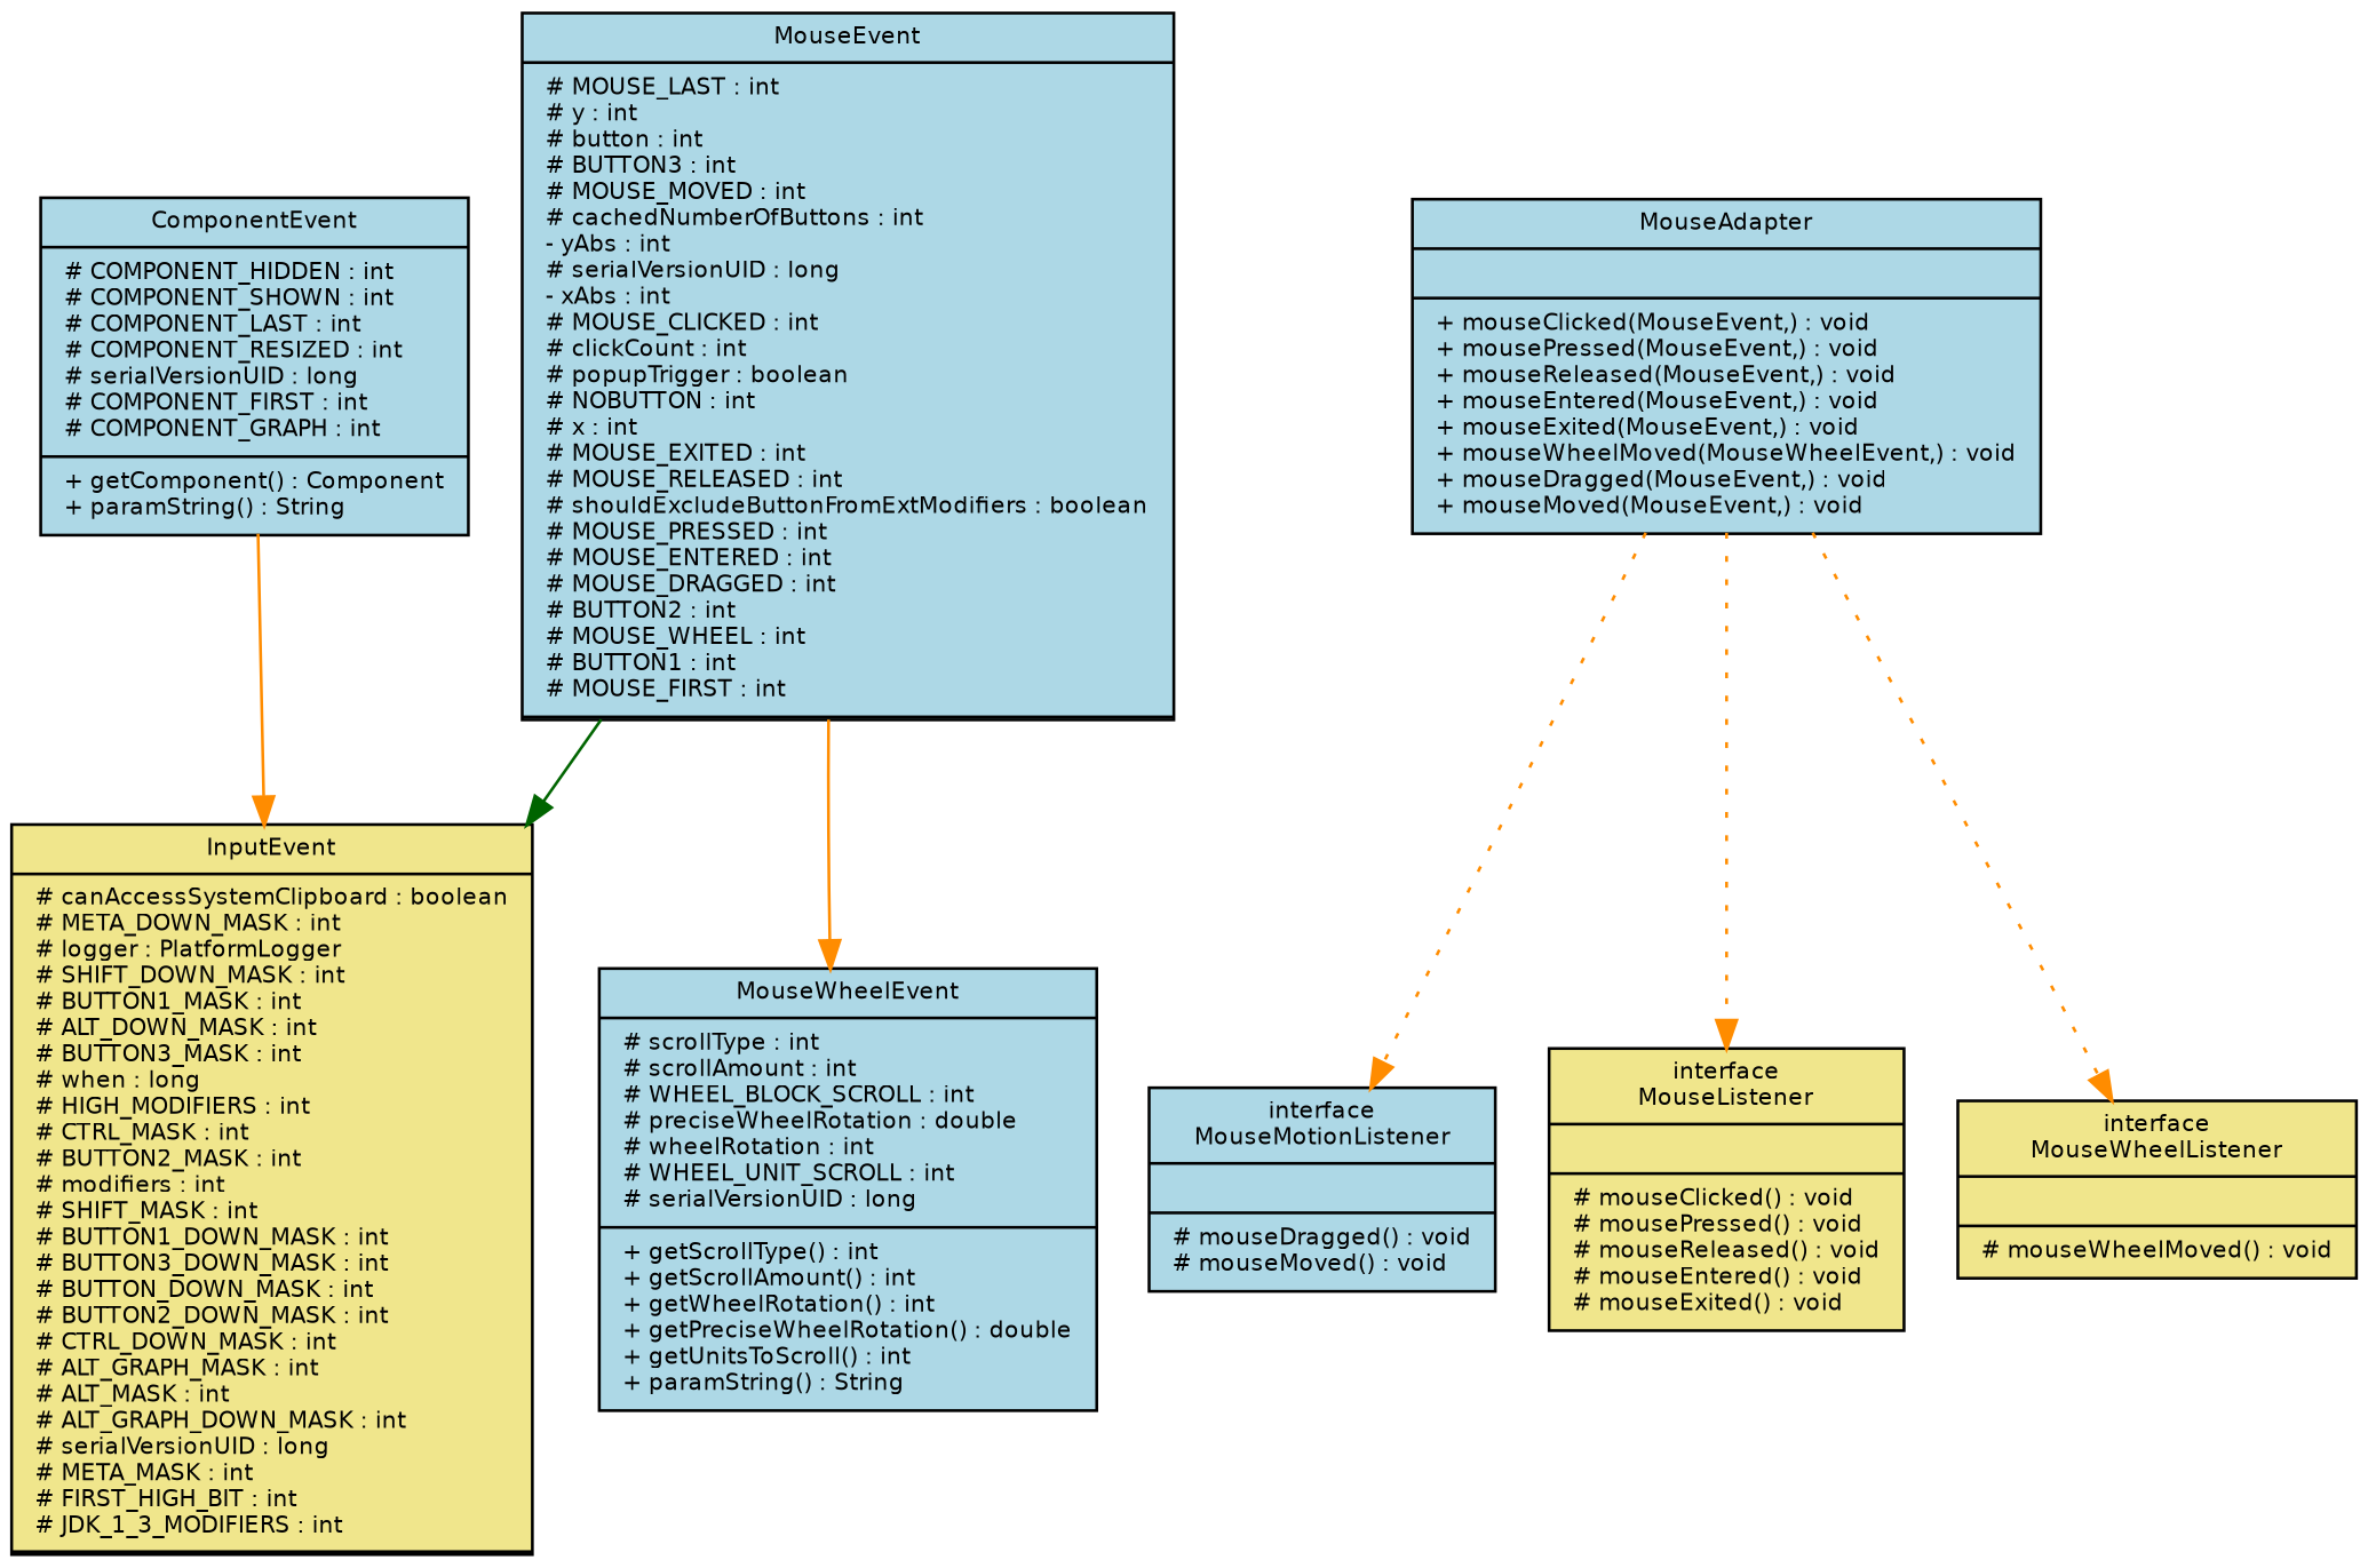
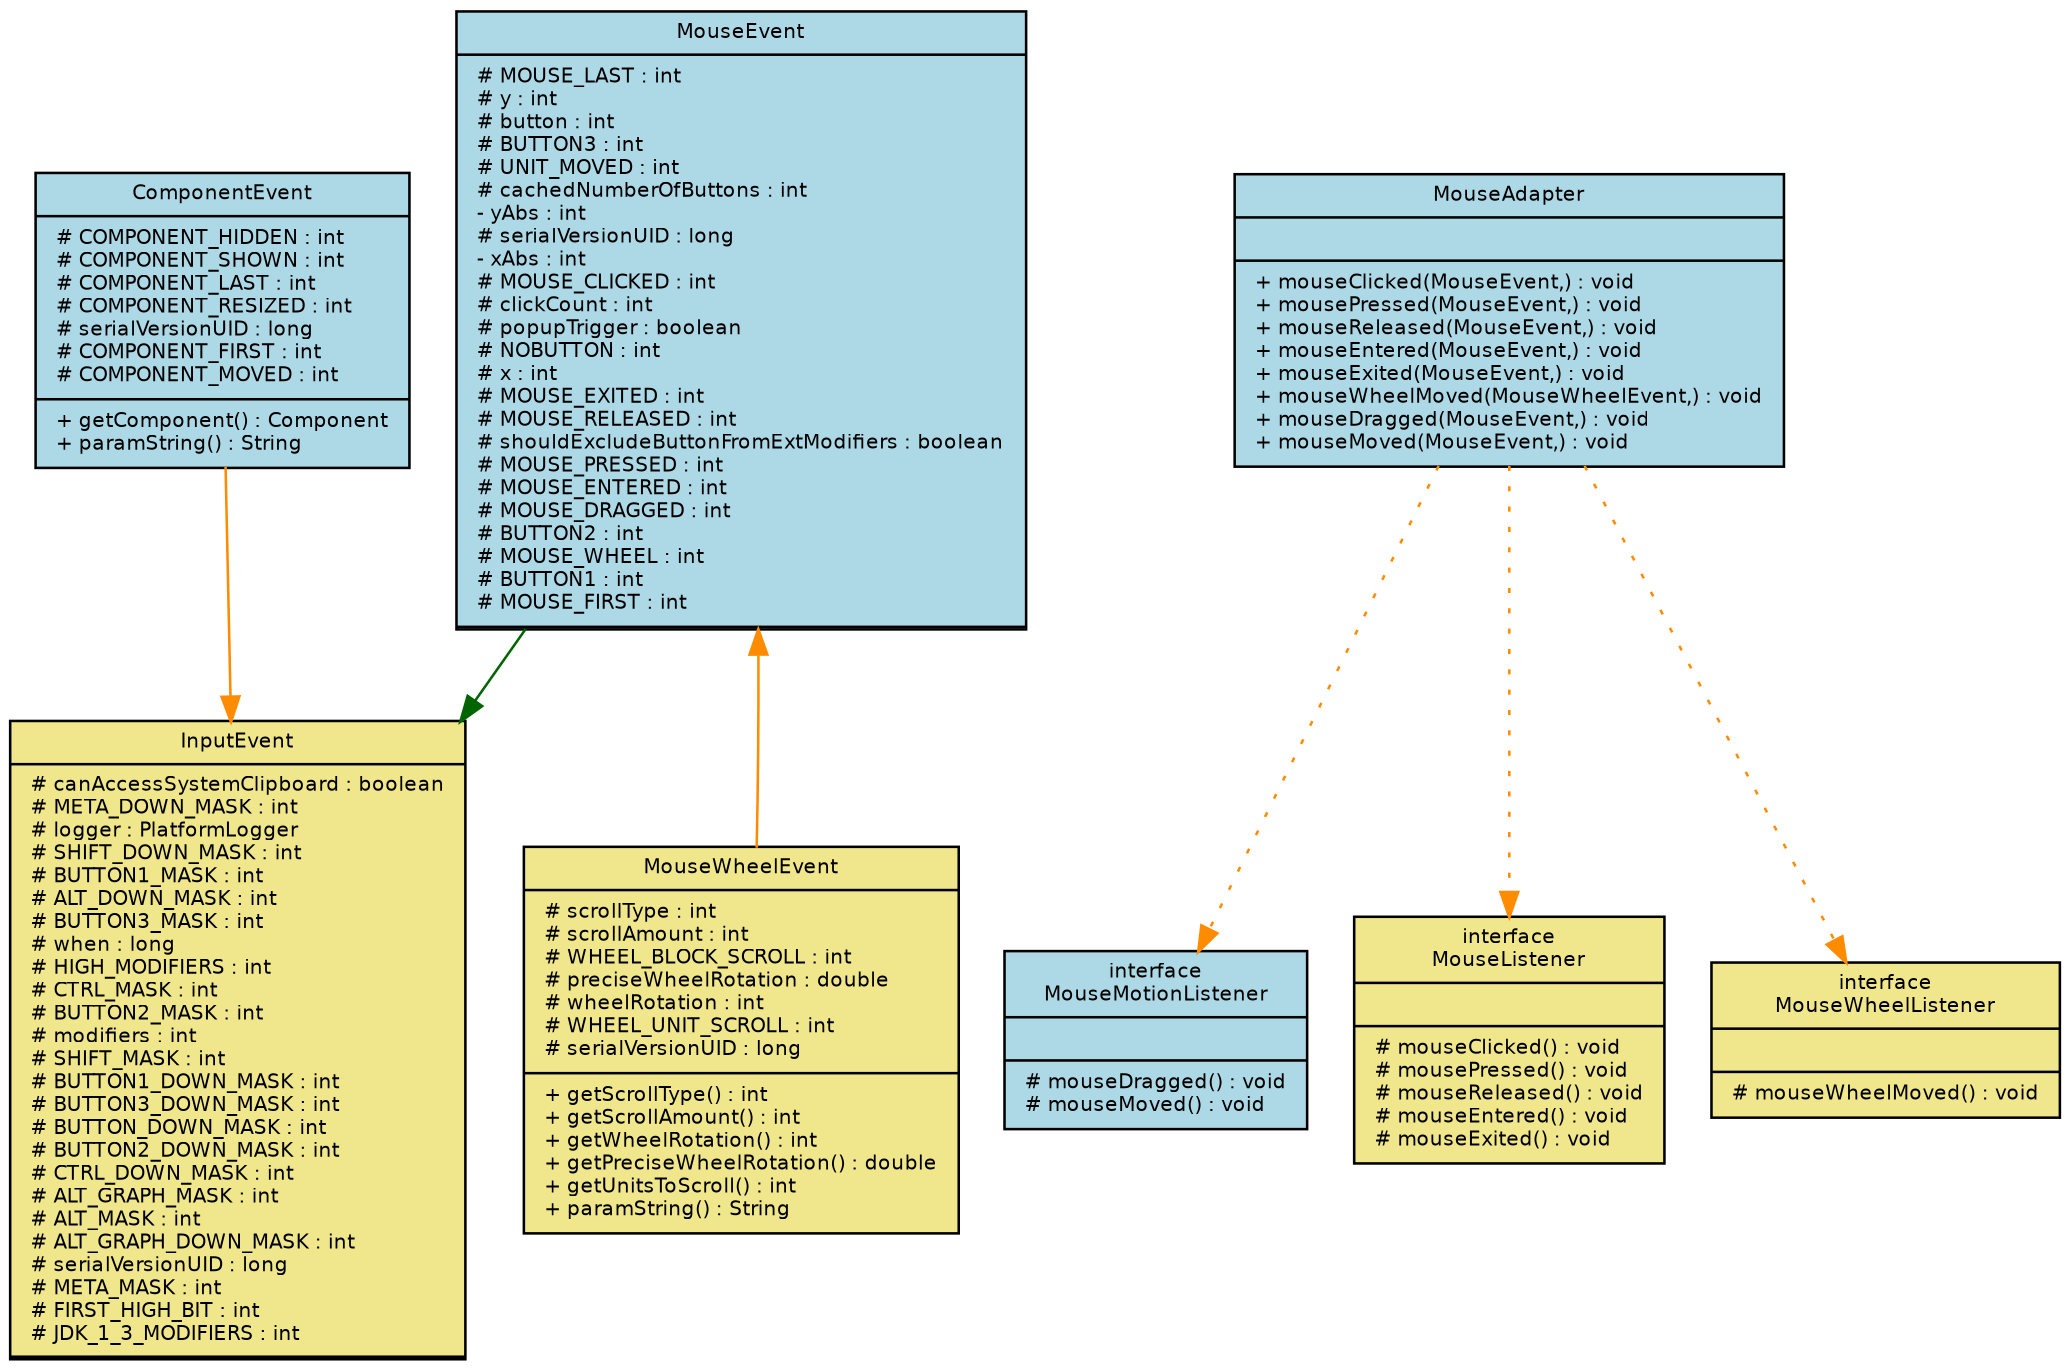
  digraph {
    fontname="Bitstream Vera Sans"
    fontsize=8
    node [fillcolor=lightblue fontname="Bitstream Vera Sans" fontsize=8 shape=record style=filled]
    edge [color=darkorange fontname="Bitstream Vera Sans" fontsize=8]
-   n1 [label="{MouseEvent|# MOUSE_LAST : int\l# y : int\l# button : int\l# BUTTON3 : int\l# MOUSE_MOVED : int\l# cachedNumberOfButtons : int\l- yAbs : int\l# serialVersionUID : long\l- xAbs : int\l# MOUSE_CLICKED : int\l# clickCount : int\l# popupTrigger : boolean\l# NOBUTTON : int\l# x : int\l# MOUSE_EXITED : int\l# MOUSE_RELEASED : int\l# shouldExcludeButtonFromExtModifiers : boolean\l# MOUSE_PRESSED : int\l# MOUSE_ENTERED : int\l# MOUSE_DRAGGED : int\l# BUTTON2 : int\l# MOUSE_WHEEL : int\l# BUTTON1 : int\l# MOUSE_FIRST : int\l|# initIDs() : void\l+ getLocationOnScreen() : Point\l+ getXOnScreen() : int\l+ getYOnScreen() : int\l+ getModifiersEx() : int\l+ getX() : int\l+ getY() : int\l+ getPoint() : Point\l# translatePoint(int,int,) : void\l+ getClickCount() : int\l+ getButton() : int\l+ isPopupTrigger() : boolean\l# getMouseModifiersText(int,) : String\l+ paramString() : String\l- setNewModifiers() : void\l- setOldModifiers() : void\l- readObject(ObjectInputStream,) : void\l# <clinit>() : void\l}"]
+   n1 [label="{MouseEvent|# MOUSE_LAST : int\l# y : int\l# button : int\l# BUTTON3 : int\l# UNIT_MOVED : int\l# cachedNumberOfButtons : int\l- yAbs : int\l# serialVersionUID : long\l- xAbs : int\l# MOUSE_CLICKED : int\l# clickCount : int\l# popupTrigger : boolean\l# NOBUTTON : int\l# x : int\l# MOUSE_EXITED : int\l# MOUSE_RELEASED : int\l# shouldExcludeButtonFromExtModifiers : boolean\l# MOUSE_PRESSED : int\l# MOUSE_ENTERED : int\l# MOUSE_DRAGGED : int\l# BUTTON2 : int\l# MOUSE_WHEEL : int\l# BUTTON1 : int\l# MOUSE_FIRST : int\l|# initIDs() : void\l+ getLocationOnScreen() : Point\l+ getXOnScreen() : int\l+ getYOnScreen() : int\l+ getModifiersEx() : int\l+ getX() : int\l+ getY() : int\l+ getPoint() : Point\l# translatePoint(int,int,) : void\l+ getClickCount() : int\l+ getButton() : int\l+ isPopupTrigger() : boolean\l# getMouseModifiersText(int,) : String\l+ paramString() : String\l- setNewModifiers() : void\l- setOldModifiers() : void\l- readObject(ObjectInputStream,) : void\l# <clinit>() : void\l}"]
    n2 [fillcolor=khaki label="{InputEvent|# canAccessSystemClipboard : boolean\l# META_DOWN_MASK : int\l# logger : PlatformLogger\l# SHIFT_DOWN_MASK : int\l# BUTTON1_MASK : int\l# ALT_DOWN_MASK : int\l# BUTTON3_MASK : int\l# when : long\l# HIGH_MODIFIERS : int\l# CTRL_MASK : int\l# BUTTON2_MASK : int\l# modifiers : int\l# SHIFT_MASK : int\l# BUTTON1_DOWN_MASK : int\l# BUTTON3_DOWN_MASK : int\l# BUTTON_DOWN_MASK : int\l# BUTTON2_DOWN_MASK : int\l# CTRL_DOWN_MASK : int\l# ALT_GRAPH_MASK : int\l# ALT_MASK : int\l# ALT_GRAPH_DOWN_MASK : int\l# serialVersionUID : long\l# META_MASK : int\l# FIRST_HIGH_BIT : int\l# JDK_1_3_MODIFIERS : int\l|# getButtonDownMasks() : int\l# getMaskForButton(int,) : int\l# initIDs() : void\l- canAccessSystemClipboard() : boolean\l+ isShiftDown() : boolean\l+ isControlDown() : boolean\l+ isMetaDown() : boolean\l+ isAltDown() : boolean\l+ isAltGraphDown() : boolean\l+ getWhen() : long\l+ getModifiers() : int\l+ getModifiersEx() : int\l+ consume() : void\l+ isConsumed() : boolean\l# getModifiersExText(int,) : String\l# access$000() : int\l# <clinit>() : void\l}"]
-   n3 [label="{ComponentEvent|# COMPONENT_HIDDEN : int\l# COMPONENT_SHOWN : int\l# COMPONENT_LAST : int\l# COMPONENT_RESIZED : int\l# serialVersionUID : long\l# COMPONENT_FIRST : int\l# COMPONENT_GRAPH : int\l|+ getComponent() : Component\l+ paramString() : String\l}"]
-   n4 [label="{MouseWheelEvent|# scrollType : int\l# scrollAmount : int\l# WHEEL_BLOCK_SCROLL : int\l# preciseWheelRotation : double\l# wheelRotation : int\l# WHEEL_UNIT_SCROLL : int\l# serialVersionUID : long\l|+ getScrollType() : int\l+ getScrollAmount() : int\l+ getWheelRotation() : int\l+ getPreciseWheelRotation() : double\l+ getUnitsToScroll() : int\l+ paramString() : String\l}"]
+   n3 [label="{ComponentEvent|# COMPONENT_HIDDEN : int\l# COMPONENT_SHOWN : int\l# COMPONENT_LAST : int\l# COMPONENT_RESIZED : int\l# serialVersionUID : long\l# COMPONENT_FIRST : int\l# COMPONENT_MOVED : int\l|+ getComponent() : Component\l+ paramString() : String\l}"]
+   n4 [fillcolor=khaki label="{MouseWheelEvent|# scrollType : int\l# scrollAmount : int\l# WHEEL_BLOCK_SCROLL : int\l# preciseWheelRotation : double\l# wheelRotation : int\l# WHEEL_UNIT_SCROLL : int\l# serialVersionUID : long\l|+ getScrollType() : int\l+ getScrollAmount() : int\l+ getWheelRotation() : int\l+ getPreciseWheelRotation() : double\l+ getUnitsToScroll() : int\l+ paramString() : String\l}"]
    n5 [label="{interface\nMouseMotionListener||# mouseDragged() : void\l# mouseMoved() : void\l}"]
    n6 [fillcolor=khaki label="{interface\nMouseListener||# mouseClicked() : void\l# mousePressed() : void\l# mouseReleased() : void\l# mouseEntered() : void\l# mouseExited() : void\l}"]
    n7 [fillcolor=khaki label="{interface\nMouseWheelListener||# mouseWheelMoved() : void\l}"]
    n8 [label="{MouseAdapter||+ mouseClicked(MouseEvent,) : void\l+ mousePressed(MouseEvent,) : void\l+ mouseReleased(MouseEvent,) : void\l+ mouseEntered(MouseEvent,) : void\l+ mouseExited(MouseEvent,) : void\l+ mouseWheelMoved(MouseWheelEvent,) : void\l+ mouseDragged(MouseEvent,) : void\l+ mouseMoved(MouseEvent,) : void\l}"]
    n1 -> n2 [color=darkgreen]
    n3 -> n2
-   n1 -> n4
+   n4 -> n1
    n8 -> n5 [style=dotted]
    n8 -> n6 [style=dotted]
    n8 -> n7 [style=dotted]
  }
